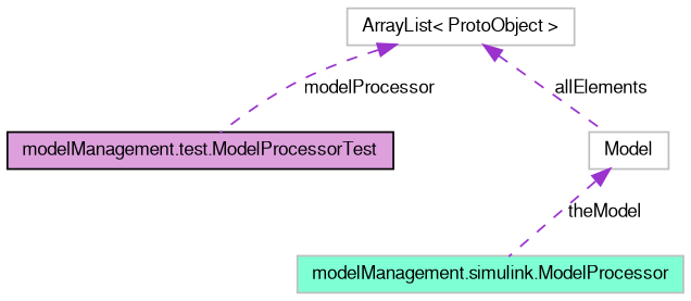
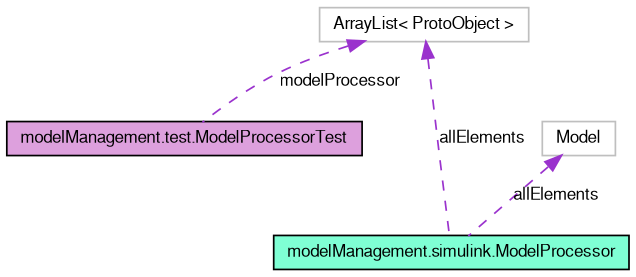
  digraph {
    node [color=black fillcolor=white fontname=FreeSans fontsize=10 shape=record style=filled]
    edge [color=darkorchid3 dir=back fontname=FreeSans fontsize=10 labelfontname=FreeSans labelfontsize=10 style=dashed]
    n1 [fillcolor=plum fontcolor=black height=0.2 label="modelManagement.test.ModelProcessorTest" width=0.4]
-   n2 [color=grey75 fillcolor=aquamarine height=0.2 label="modelManagement.simulink.ModelProcessor" width=0.4]
+   n2 [fillcolor=aquamarine height=0.2 label="modelManagement.simulink.ModelProcessor" width=0.4]
    n3 [color=grey75 height=0.2 label=Model width=0.4]
    n4 [color=grey75 height=0.2 label="ArrayList\< ProtoObject \>" width=0.4]
-   n3 -> n2 [label=theModel]
+   n3 -> n2 [label=allElements]
    n4 -> n1 [label=modelProcessor]
-   n4 -> n3 [label=allElements]
+   n4 -> n2 [label=allElements]
  }
